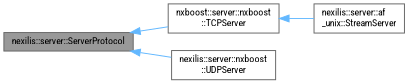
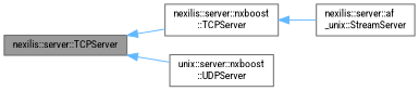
  digraph {
    fontname="Roboto Condensed"
    rankdir=LR
    node [color=gray40 fillcolor=white fontname="Roboto Condensed" fontsize=10 shape=box style=filled]
    edge [color=steelblue1 dir=back fontname="Roboto Condensed" fontsize=10 labelfontname=Helvetica labelfontsize=10 style=solid]
-   n1 [fillcolor=grey60 fontcolor=black height=0.2 label="nexilis::server::ServerProtocol" width=0.4]
-   n2 [height=0.2 label="nxboost::server::nxboost\l::TCPServer" width=0.4]
-   n3 [height=0.2 label="nexilis::server::nxboost\l::UDPServer" width=0.4]
+   n1 [fillcolor=grey60 fontcolor=black height=0.2 label="nexilis::server::TCPServer" width=0.4]
+   n2 [height=0.2 label="nexilis::server::nxboost\l::TCPServer" width=0.4]
+   n3 [height=0.2 label="unix::server::nxboost\l::UDPServer" width=0.4]
    n4 [height=0.2 label="nexilis::server::af\l_unix::StreamServer" width=0.4]
    n1 -> n2
    n1 -> n3
    n2 -> n4
  }
